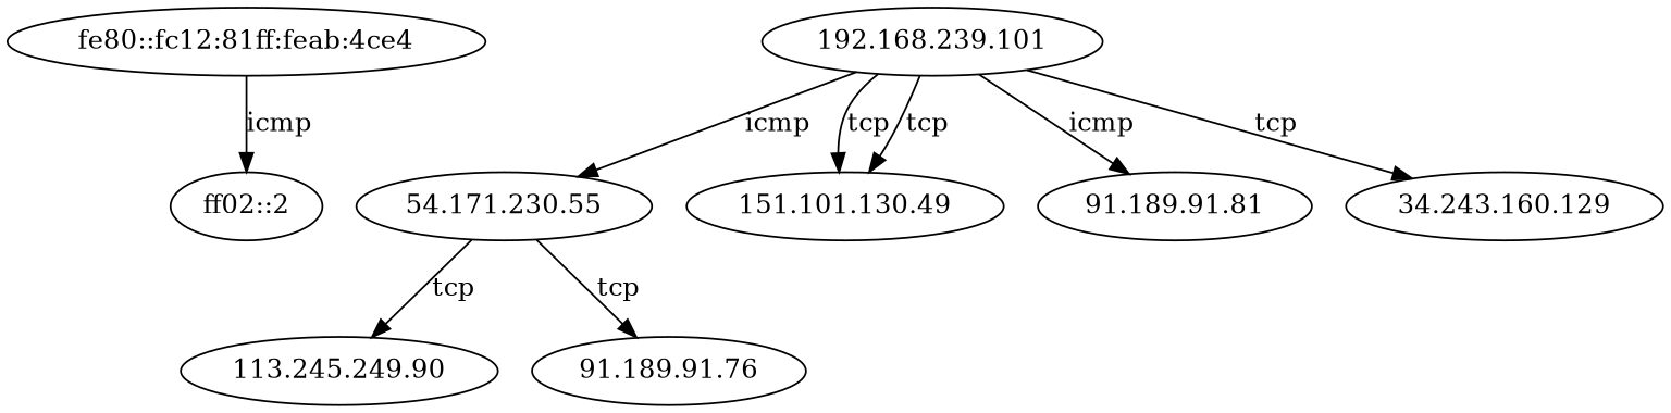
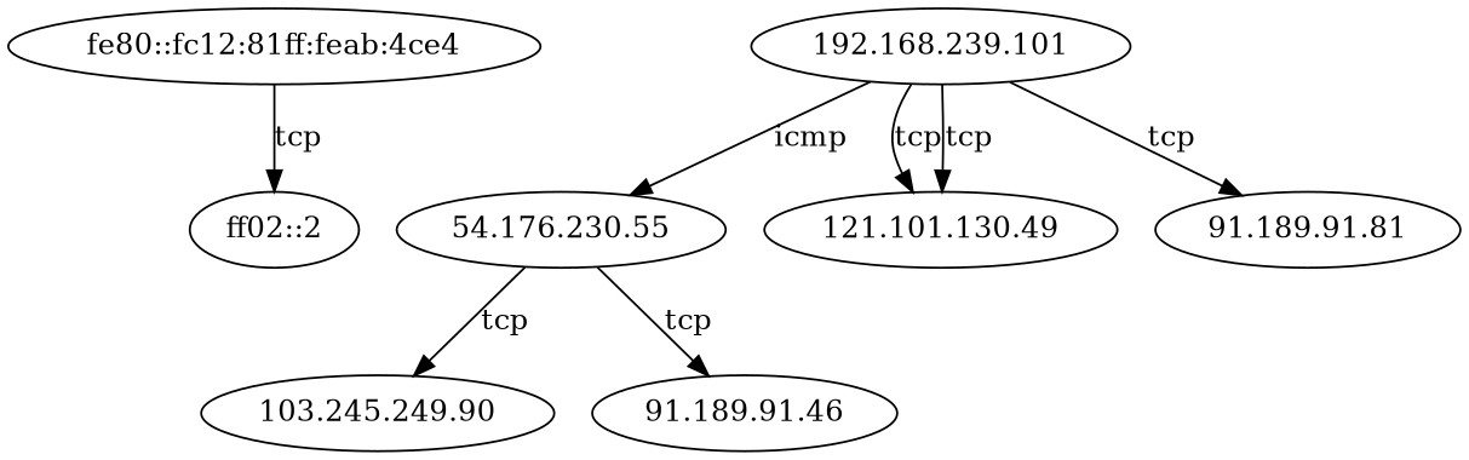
  digraph {
    node [activity_score=0.10 degree=1 in_degree=1 out_degree=0 total_connections=1]
    edge [conn_state=SF dst_port=443 history=ShADadFfR local_orig=true local_resp=false orig_pkts=21 protocol=tcp service=ssl]
    "fe80::fc12:81ff:feab:4ce4" [in_degree=0 out_degree=1]
    "ff02::2"
-   "54.171.230.55"
-   "103.245.249.90" [label="113.245.249.90"]
-   "91.189.91.46" [label="91.189.91.76"]
-   "151.101.130.49" [activity_score=0.19 degree=2 in_degree=2 total_connections=2]
+   "54.171.230.55" [label="54.176.230.55"]
+   "103.245.249.90"
+   "91.189.91.46"
+   "151.101.130.49" [activity_score=0.19 degree=2 in_degree=2 total_connections=2 label="121.101.130.49"]
    "192.168.239.101" [activity_score=0.52 degree=7 in_degree=0 out_degree=7 total_connections=7]
    "91.189.91.81"
-   "34.243.160.129"
-   "fe80::fc12:81ff:feab:4ce4" -> "ff02::2" [conn_state=OTH dst_port=134 history="-" label=icmp orig_bytes=40 orig_ip_bytes=280 orig_pkts=5 protocol=icmp resp_bytes=0 resp_ip_bytes=0 resp_pkts=0 service="-" src_port=133 timestamp=1747729686.910195]
+   "fe80::fc12:81ff:feab:4ce4" -> "ff02::2" [conn_state=OTH dst_port=134 history="-" label=tcp orig_bytes=40 orig_ip_bytes=280 orig_pkts=5 protocol=icmp resp_bytes=0 resp_ip_bytes=0 resp_pkts=0 service="-" src_port=133 timestamp=1747729686.910195]
    "54.171.230.55" -> "103.245.249.90" [dst_port=80 history=ShADadFf label=tcp orig_bytes=2048 orig_ip_bytes=127348 orig_pkts=3132 resp_bytes=10504350 resp_ip_bytes=10808394 resp_pkts=7601 service=http src_port=51284 timestamp=1747729729.625599]
    "54.171.230.55" -> "91.189.91.46" [label=tcp orig_bytes=957 orig_ip_bytes=1817 resp_bytes=19837 resp_ip_bytes=20841 resp_pkts=25 src_port=44370 timestamp=1747729729.769316]
    "192.168.239.101" -> "54.171.230.55" [label=icmp orig_bytes=797 orig_ip_bytes=1297 orig_pkts=12 resp_bytes=3863 resp_ip_bytes=4307 resp_pkts=11 src_port=58126 timestamp=1747729704.876009]
    "192.168.239.101" -> "151.101.130.49" [label=tcp orig_bytes=772 orig_ip_bytes=1632 resp_bytes=7351 resp_ip_bytes=8195 resp_pkts=21 src_port=39742 timestamp=1747729700.168650]
    "192.168.239.101" -> "151.101.130.49" [label=tcp orig_bytes=778 orig_ip_bytes=17798 orig_pkts=425 resp_bytes=890615 resp_ip_bytes=917779 resp_pkts=679 src_port=39754 timestamp=1747729700.764960]
-   "192.168.239.101" -> "91.189.91.81" [dst_port=80 history=ShADadFf label=icmp orig_bytes=1582 orig_ip_bytes=136082 orig_pkts=3362 resp_bytes=9503267 resp_ip_bytes=9778871 resp_pkts=6890 service=http src_port=53306 timestamp=1747729729.407799]
-   "192.168.239.101" -> "34.243.160.129" [label=tcp orig_bytes=828 orig_ip_bytes=1408 orig_pkts=14 resp_bytes=6371 resp_ip_bytes=6935 resp_pkts=14 src_port=52764 timestamp=1747729729.490923]
+   "192.168.239.101" -> "91.189.91.81" [dst_port=80 history=ShADadFf label=tcp orig_bytes=1582 orig_ip_bytes=136082 orig_pkts=3362 resp_bytes=9503267 resp_ip_bytes=9778871 resp_pkts=6890 service=http src_port=53306 timestamp=1747729729.407799]
  }
